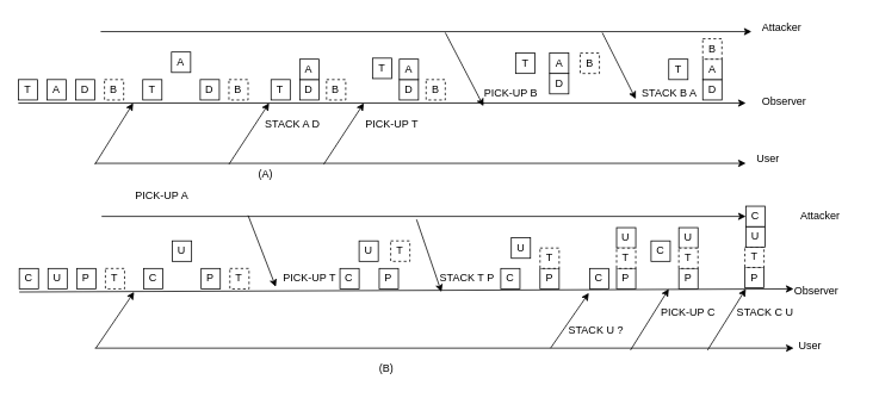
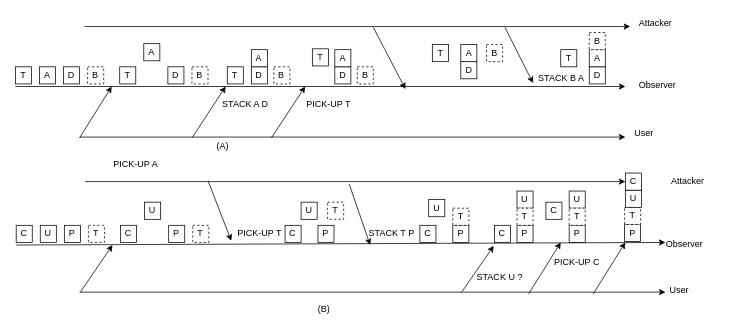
  <mxCell id="0" />
  <mxCell id="1" parent="0" />
  <mxCell id="2" value="" style="group" vertex="1" connectable="0" parent="1"><mxGeometry x="20" y="20" width="940" height="403" as="geometry" /></mxCell>
  <mxCell id="3" value="T" style="rounded=0;whiteSpace=wrap;html=1;" parent="2" vertex="1"><mxGeometry y="68.499" width="21.388" height="22.833" as="geometry" /></mxCell>
  <mxCell id="4" value="" style="endArrow=classic;html=1;" parent="2" edge="1"><mxGeometry width="50" height="50" relative="1" as="geometry"><mxPoint y="94.756" as="sourcePoint" /><mxPoint x="812.742" y="94.756" as="targetPoint" /></mxGeometry></mxCell>
  <mxCell id="5" value="A" style="rounded=0;whiteSpace=wrap;html=1;" parent="2" vertex="1"><mxGeometry x="32.082" y="68.499" width="21.388" height="22.833" as="geometry" /></mxCell>
  <mxCell id="6" value="D" style="rounded=0;whiteSpace=wrap;html=1;" parent="2" vertex="1"><mxGeometry x="64.164" y="68.499" width="21.388" height="22.833" as="geometry" /></mxCell>
  <mxCell id="7" value="B" style="rounded=0;whiteSpace=wrap;html=1;dashed=1;" parent="2" vertex="1"><mxGeometry x="96.246" y="68.499" width="21.388" height="22.833" as="geometry" /></mxCell>
  <mxCell id="8" value="Observer" style="text;html=1;resizable=0;points=[];autosize=1;align=left;verticalAlign=top;spacingTop=-4;" parent="2" vertex="1"><mxGeometry x="828.783" y="83.34" width="70" height="20" as="geometry" /></mxCell>
  <mxCell id="9" value="" style="endArrow=classic;html=1;" parent="2" edge="1"><mxGeometry width="50" height="50" relative="1" as="geometry"><mxPoint x="85.552" y="162.113" as="sourcePoint" /><mxPoint x="812.742" y="162.113" as="targetPoint" /></mxGeometry></mxCell>
  <mxCell id="10" value="User" style="text;html=1;resizable=0;points=[];autosize=1;align=left;verticalAlign=top;spacingTop=-4;" parent="2" vertex="1"><mxGeometry x="823.436" y="147.272" width="40" height="20" as="geometry" /></mxCell>
  <mxCell id="11" value="Attacker" style="text;html=1;resizable=0;points=[];autosize=1;align=left;verticalAlign=top;spacingTop=-4;" parent="2" vertex="1"><mxGeometry x="828.783" width="60" height="20" as="geometry" /></mxCell>
  <mxCell id="12" value="" style="endArrow=classic;html=1;" parent="2" edge="1"><mxGeometry width="50" height="50" relative="1" as="geometry"><mxPoint x="85.552" y="163.255" as="sourcePoint" /><mxPoint x="128.328" y="94.756" as="targetPoint" /></mxGeometry></mxCell>
  <mxCell id="13" value="PICK-UP A" style="text;html=1;strokeColor=none;fillColor=none;align=center;verticalAlign=middle;whiteSpace=wrap;rounded=0;dashed=1;" parent="2" vertex="1"><mxGeometry x="122.981" y="186.173" width="74.858" height="22.833" as="geometry" /></mxCell>
  <mxCell id="14" value="T" style="rounded=0;whiteSpace=wrap;html=1;" parent="2" vertex="1"><mxGeometry x="139.022" y="68.499" width="21.388" height="22.833" as="geometry" /></mxCell>
  <mxCell id="15" value="A" style="rounded=0;whiteSpace=wrap;html=1;" parent="2" vertex="1"><mxGeometry x="171.104" y="37.674" width="21.388" height="22.833" as="geometry" /></mxCell>
  <mxCell id="16" value="D" style="rounded=0;whiteSpace=wrap;html=1;" parent="2" vertex="1"><mxGeometry x="203.185" y="68.499" width="21.388" height="22.833" as="geometry" /></mxCell>
  <mxCell id="17" value="B" style="rounded=0;whiteSpace=wrap;html=1;dashed=1;" parent="2" vertex="1"><mxGeometry x="235.267" y="68.499" width="21.388" height="22.833" as="geometry" /></mxCell>
  <mxCell id="18" value="" style="endArrow=classic;html=1;" parent="2" edge="1"><mxGeometry width="50" height="50" relative="1" as="geometry"><mxPoint x="235.267" y="163.255" as="sourcePoint" /><mxPoint x="280.182" y="94.756" as="targetPoint" /></mxGeometry></mxCell>
  <mxCell id="19" value="STACK A D" style="text;html=1;strokeColor=none;fillColor=none;align=center;verticalAlign=middle;whiteSpace=wrap;rounded=0;dashed=1;" parent="2" vertex="1"><mxGeometry x="269.488" y="106.173" width="74.858" height="22.833" as="geometry" /></mxCell>
  <mxCell id="20" value="T" style="rounded=0;whiteSpace=wrap;html=1;" parent="2" vertex="1"><mxGeometry x="282.321" y="68.499" width="21.388" height="22.833" as="geometry" /></mxCell>
  <mxCell id="21" value="D" style="rounded=0;whiteSpace=wrap;html=1;" parent="2" vertex="1"><mxGeometry x="314.403" y="68.499" width="21.388" height="22.833" as="geometry" /></mxCell>
  <mxCell id="22" value="A" style="rounded=0;whiteSpace=wrap;html=1;" parent="2" vertex="1"><mxGeometry x="314.403" y="45.666" width="21.388" height="22.833" as="geometry" /></mxCell>
  <mxCell id="23" value="B" style="rounded=0;whiteSpace=wrap;html=1;dashed=1;" parent="2" vertex="1"><mxGeometry x="344.346" y="68.499" width="21.388" height="22.833" as="geometry" /></mxCell>
  <mxCell id="24" value="D" style="rounded=0;whiteSpace=wrap;html=1;" parent="2" vertex="1"><mxGeometry x="425.62" y="68.499" width="21.388" height="22.833" as="geometry" /></mxCell>
  <mxCell id="25" value="A" style="rounded=0;whiteSpace=wrap;html=1;" parent="2" vertex="1"><mxGeometry x="425.62" y="45.666" width="21.388" height="22.833" as="geometry" /></mxCell>
  <mxCell id="26" value="B" style="rounded=0;whiteSpace=wrap;html=1;dashed=1;" parent="2" vertex="1"><mxGeometry x="455.563" y="68.499" width="21.388" height="22.833" as="geometry" /></mxCell>
  <mxCell id="27" value="" style="endArrow=classic;html=1;" parent="2" edge="1"><mxGeometry width="50" height="50" relative="1" as="geometry"><mxPoint x="341.138" y="163.255" as="sourcePoint" /><mxPoint x="386.052" y="94.756" as="targetPoint" /></mxGeometry></mxCell>
  <mxCell id="28" value="PICK-UP T" style="text;html=1;strokeColor=none;fillColor=none;align=center;verticalAlign=middle;whiteSpace=wrap;rounded=0;dashed=1;" parent="2" vertex="1"><mxGeometry x="379.636" y="106.173" width="74.858" height="22.833" as="geometry" /></mxCell>
  <mxCell id="29" value="" style="endArrow=classic;html=1;" parent="2" edge="1"><mxGeometry width="50" height="50" relative="1" as="geometry"><mxPoint x="476.951" y="15.983" as="sourcePoint" /><mxPoint x="519.727" y="98.181" as="targetPoint" /></mxGeometry></mxCell>
  <mxCell id="30" value="T" style="rounded=0;whiteSpace=wrap;html=1;" parent="2" vertex="1"><mxGeometry x="555.552" y="38.816" width="21.388" height="22.833" as="geometry" /></mxCell>
  <mxCell id="31" value="D" style="rounded=0;whiteSpace=wrap;html=1;" parent="2" vertex="1"><mxGeometry x="593.515" y="61.649" width="21.388" height="22.833" as="geometry" /></mxCell>
  <mxCell id="32" value="A" style="rounded=0;whiteSpace=wrap;html=1;" parent="2" vertex="1"><mxGeometry x="593.515" y="38.816" width="21.388" height="22.833" as="geometry" /></mxCell>
  <mxCell id="33" value="B" style="rounded=0;whiteSpace=wrap;html=1;dashed=1;" parent="2" vertex="1"><mxGeometry x="627.736" y="38.816" width="21.388" height="22.833" as="geometry" /></mxCell>
- <mxCell id="34" value="PICK-UP B" style="text;html=1;strokeColor=none;fillColor=none;align=center;verticalAlign=middle;whiteSpace=wrap;rounded=0;dashed=1;" parent="2" vertex="1"><mxGeometry x="513.311" y="73.065" width="74.858" height="22.833" as="geometry" /></mxCell>
  <mxCell id="35" value="T" style="rounded=0;whiteSpace=wrap;html=1;" parent="2" vertex="1"><mxGeometry x="395.677" y="44.524" width="21.388" height="22.833" as="geometry" /></mxCell>
  <mxCell id="36" value="T" style="rounded=0;whiteSpace=wrap;html=1;" parent="2" vertex="1"><mxGeometry x="726.655" y="45.666" width="21.388" height="22.833" as="geometry" /></mxCell>
  <mxCell id="37" value="D" style="rounded=0;whiteSpace=wrap;html=1;" parent="2" vertex="1"><mxGeometry x="764.619" y="68.499" width="21.388" height="22.833" as="geometry" /></mxCell>
  <mxCell id="38" value="A" style="rounded=0;whiteSpace=wrap;html=1;" parent="2" vertex="1"><mxGeometry x="764.619" y="45.666" width="21.388" height="22.833" as="geometry" /></mxCell>
  <mxCell id="39" value="B" style="rounded=0;whiteSpace=wrap;html=1;dashed=1;" parent="2" vertex="1"><mxGeometry x="764.619" y="22.833" width="21.388" height="22.833" as="geometry" /></mxCell>
  <mxCell id="40" value="" style="endArrow=classic;html=1;" parent="2" edge="1"><mxGeometry width="50" height="50" relative="1" as="geometry"><mxPoint x="91.968" y="14.841" as="sourcePoint" /><mxPoint x="819.158" y="14.841" as="targetPoint" /></mxGeometry></mxCell>
  <mxCell id="41" value="" style="endArrow=classic;html=1;entryX=0;entryY=0.75;entryDx=0;entryDy=0;" parent="2" edge="1" target="42"><mxGeometry width="50" height="50" relative="1" as="geometry"><mxPoint x="652.332" y="15.983" as="sourcePoint" /><mxPoint x="661.957" y="97.04" as="targetPoint" /></mxGeometry></mxCell>
  <mxCell id="42" value="STACK B A" style="text;html=1;strokeColor=none;fillColor=none;align=center;verticalAlign=middle;whiteSpace=wrap;rounded=0;dashed=1;" parent="2" vertex="1"><mxGeometry x="689.761" y="73.065" width="74.858" height="22.833" as="geometry" /></mxCell>
  <mxCell id="43" value="C" style="rounded=0;whiteSpace=wrap;html=1;" parent="2" vertex="1"><mxGeometry x="1.069" y="279.703" width="21.388" height="22.833" as="geometry" /></mxCell>
  <mxCell id="44" value="" style="endArrow=classic;html=1;entryX=0.014;entryY=0.4;entryDx=0;entryDy=0;entryPerimeter=0;" parent="2" target="63" edge="1"><mxGeometry width="50" height="50" relative="1" as="geometry"><mxPoint x="1.069" y="305.96" as="sourcePoint" /><mxPoint x="813.811" y="305.96" as="targetPoint" /></mxGeometry></mxCell>
  <mxCell id="45" value="U" style="rounded=0;whiteSpace=wrap;html=1;" parent="2" vertex="1"><mxGeometry x="33.151" y="279.703" width="21.388" height="22.833" as="geometry" /></mxCell>
  <mxCell id="46" value="P" style="rounded=0;whiteSpace=wrap;html=1;" parent="2" vertex="1"><mxGeometry x="65.233" y="279.703" width="21.388" height="22.833" as="geometry" /></mxCell>
  <mxCell id="47" value="T" style="rounded=0;whiteSpace=wrap;html=1;dashed=1;" parent="2" vertex="1"><mxGeometry x="97.315" y="279.703" width="21.388" height="22.833" as="geometry" /></mxCell>
  <mxCell id="48" value="" style="endArrow=classic;html=1;" parent="2" edge="1"><mxGeometry width="50" height="50" relative="1" as="geometry"><mxPoint x="85.552" y="368.751" as="sourcePoint" /><mxPoint x="866.212" y="368.751" as="targetPoint" /></mxGeometry></mxCell>
  <mxCell id="49" value="User" style="text;html=1;resizable=0;points=[];autosize=1;align=left;verticalAlign=top;spacingTop=-4;" parent="2" vertex="1"><mxGeometry x="870.489" y="357.334" width="40" height="20" as="geometry" /></mxCell>
  <mxCell id="50" value="Attacker" style="text;html=1;resizable=0;points=[];autosize=1;align=left;verticalAlign=top;spacingTop=-4;" parent="2" vertex="1"><mxGeometry x="871.559" y="211.204" width="60" height="20" as="geometry" /></mxCell>
  <mxCell id="51" value="" style="endArrow=classic;html=1;" parent="2" edge="1"><mxGeometry width="50" height="50" relative="1" as="geometry"><mxPoint x="86.621" y="368.751" as="sourcePoint" /><mxPoint x="129.397" y="305.96" as="targetPoint" /></mxGeometry></mxCell>
  <mxCell id="52" value="C" style="rounded=0;whiteSpace=wrap;html=1;" parent="2" vertex="1"><mxGeometry x="140.091" y="279.703" width="21.388" height="22.833" as="geometry" /></mxCell>
  <mxCell id="53" value="U" style="rounded=0;whiteSpace=wrap;html=1;" parent="2" vertex="1"><mxGeometry x="172.173" y="248.878" width="21.388" height="22.833" as="geometry" /></mxCell>
  <mxCell id="54" value="P" style="rounded=0;whiteSpace=wrap;html=1;" parent="2" vertex="1"><mxGeometry x="204.255" y="279.703" width="21.388" height="22.833" as="geometry" /></mxCell>
  <mxCell id="55" value="T" style="rounded=0;whiteSpace=wrap;html=1;dashed=1;" parent="2" vertex="1"><mxGeometry x="236.337" y="279.703" width="21.388" height="22.833" as="geometry" /></mxCell>
  <mxCell id="56" value="PICK-UP T" style="text;html=1;strokeColor=none;fillColor=none;align=center;verticalAlign=middle;whiteSpace=wrap;rounded=0;dashed=1;" parent="2" vertex="1"><mxGeometry x="287.668" y="279.703" width="74.858" height="22.833" as="geometry" /></mxCell>
  <mxCell id="57" value="C" style="rounded=0;whiteSpace=wrap;html=1;" parent="2" vertex="1"><mxGeometry x="359.317" y="279.703" width="21.388" height="22.833" as="geometry" /></mxCell>
  <mxCell id="58" value="P" style="rounded=0;whiteSpace=wrap;html=1;" parent="2" vertex="1"><mxGeometry x="403.163" y="279.703" width="21.388" height="22.833" as="geometry" /></mxCell>
  <mxCell id="59" value="U" style="rounded=0;whiteSpace=wrap;html=1;" parent="2" vertex="1"><mxGeometry x="380.705" y="248.878" width="21.388" height="22.833" as="geometry" /></mxCell>
  <mxCell id="60" value="T" style="rounded=0;whiteSpace=wrap;html=1;dashed=1;" parent="2" vertex="1"><mxGeometry x="415.995" y="248.878" width="21.388" height="22.833" as="geometry" /></mxCell>
  <mxCell id="61" value="(A)" style="text;html=1;strokeColor=none;fillColor=none;align=center;verticalAlign=middle;whiteSpace=wrap;rounded=0;dashed=1;" parent="2" vertex="1"><mxGeometry x="255.33" y="163.255" width="42.776" height="22.833" as="geometry" /></mxCell>
  <mxCell id="62" value="(B)" style="text;html=1;strokeColor=none;fillColor=none;align=center;verticalAlign=middle;whiteSpace=wrap;rounded=0;dashed=1;" parent="2" vertex="1"><mxGeometry x="390.33" y="380.167" width="42.776" height="22.833" as="geometry" /></mxCell>
  <mxCell id="63" value="Observer" style="text;html=1;resizable=0;points=[];autosize=1;align=left;verticalAlign=top;spacingTop=-4;" parent="2" vertex="1"><mxGeometry x="865.142" y="294.544" width="70" height="20" as="geometry" /></mxCell>
  <mxCell id="64" value="" style="endArrow=classic;html=1;" parent="2" edge="1"><mxGeometry width="50" height="50" relative="1" as="geometry"><mxPoint x="256.655" y="220.337" as="sourcePoint" /><mxPoint x="287.668" y="300.252" as="targetPoint" /></mxGeometry></mxCell>
  <mxCell id="65" value="STACK T P" style="text;html=1;strokeColor=none;fillColor=none;align=center;verticalAlign=middle;whiteSpace=wrap;rounded=0;dashed=1;" parent="2" vertex="1"><mxGeometry x="464.118" y="279.703" width="74.858" height="22.833" as="geometry" /></mxCell>
  <mxCell id="66" value="C" style="rounded=0;whiteSpace=wrap;html=1;" parent="2" vertex="1"><mxGeometry x="538.976" y="279.703" width="21.388" height="22.833" as="geometry" /></mxCell>
  <mxCell id="67" value="P" style="rounded=0;whiteSpace=wrap;html=1;" parent="2" vertex="1"><mxGeometry x="582.821" y="279.703" width="21.388" height="22.833" as="geometry" /></mxCell>
  <mxCell id="68" value="U" style="rounded=0;whiteSpace=wrap;html=1;" parent="2" vertex="1"><mxGeometry x="550.739" y="245.453" width="21.388" height="22.833" as="geometry" /></mxCell>
  <mxCell id="69" value="T" style="rounded=0;whiteSpace=wrap;html=1;dashed=1;" parent="2" vertex="1"><mxGeometry x="582.821" y="256.87" width="21.388" height="22.833" as="geometry" /></mxCell>
  <mxCell id="70" value="" style="endArrow=classic;html=1;entryX=0.029;entryY=1.15;entryDx=0;entryDy=0;entryPerimeter=0;" parent="2" edge="1"><mxGeometry width="50" height="50" relative="1" as="geometry"><mxPoint x="444.869" y="224.904" as="sourcePoint" /><mxPoint x="472.706" y="305.96" as="targetPoint" /></mxGeometry></mxCell>
  <mxCell id="71" value="C" style="rounded=0;whiteSpace=wrap;html=1;" parent="2" vertex="1"><mxGeometry x="638.43" y="279.703" width="21.388" height="22.833" as="geometry" /></mxCell>
  <mxCell id="72" value="P" style="rounded=0;whiteSpace=wrap;html=1;" parent="2" vertex="1"><mxGeometry x="668.373" y="279.703" width="21.388" height="22.833" as="geometry" /></mxCell>
  <mxCell id="73" value="U" style="rounded=0;whiteSpace=wrap;html=1;" parent="2" vertex="1"><mxGeometry x="668.373" y="234.037" width="21.388" height="22.833" as="geometry" /></mxCell>
  <mxCell id="74" value="T" style="rounded=0;whiteSpace=wrap;html=1;dashed=1;" parent="2" vertex="1"><mxGeometry x="668.373" y="256.87" width="21.388" height="22.833" as="geometry" /></mxCell>
  <mxCell id="75" value="" style="endArrow=classic;html=1;" parent="2" edge="1"><mxGeometry width="50" height="50" relative="1" as="geometry"><mxPoint x="594.585" y="368.751" as="sourcePoint" /><mxPoint x="637.361" y="307.102" as="targetPoint" /></mxGeometry></mxCell>
  <mxCell id="76" value="STACK U ?" style="text;html=1;strokeColor=none;fillColor=none;align=center;verticalAlign=middle;whiteSpace=wrap;rounded=0;dashed=1;" parent="2" vertex="1"><mxGeometry x="607.736" y="337.377" width="74.858" height="22.833" as="geometry" /></mxCell>
  <mxCell id="77" value="C" style="rounded=0;whiteSpace=wrap;html=1;" parent="2" vertex="1"><mxGeometry x="706.871" y="248.878" width="21.388" height="22.833" as="geometry" /></mxCell>
  <mxCell id="78" value="P" style="rounded=0;whiteSpace=wrap;html=1;" parent="2" vertex="1"><mxGeometry x="737.884" y="279.703" width="21.388" height="22.833" as="geometry" /></mxCell>
  <mxCell id="79" value="U" style="rounded=0;whiteSpace=wrap;html=1;" parent="2" vertex="1"><mxGeometry x="737.884" y="234.037" width="21.388" height="22.833" as="geometry" /></mxCell>
  <mxCell id="80" value="T" style="rounded=0;whiteSpace=wrap;html=1;dashed=1;" parent="2" vertex="1"><mxGeometry x="737.884" y="256.87" width="21.388" height="22.833" as="geometry" /></mxCell>
  <mxCell id="81" value="" style="endArrow=classic;html=1;" parent="2" edge="1"><mxGeometry width="50" height="50" relative="1" as="geometry"><mxPoint x="683.879" y="371.034" as="sourcePoint" /><mxPoint x="726.655" y="302.535" as="targetPoint" /></mxGeometry></mxCell>
  <mxCell id="82" value="PICK-UP C" style="text;html=1;strokeColor=none;fillColor=none;align=center;verticalAlign=middle;whiteSpace=wrap;rounded=0;dashed=1;" parent="2" vertex="1"><mxGeometry x="711.149" y="317.377" width="74.858" height="22.833" as="geometry" /></mxCell>
  <mxCell id="83" value="" style="endArrow=classic;html=1;" parent="2" edge="1"><mxGeometry width="50" height="50" relative="1" as="geometry"><mxPoint x="769.966" y="371.034" as="sourcePoint" /><mxPoint x="812.742" y="302.535" as="targetPoint" /></mxGeometry></mxCell>
- <mxCell id="84" value="STACK C U" style="text;html=1;strokeColor=none;fillColor=none;align=center;verticalAlign=middle;whiteSpace=wrap;rounded=0;dashed=1;" parent="2" vertex="1"><mxGeometry x="796.701" y="317.377" width="74.858" height="22.833" as="geometry" /></mxCell>
  <mxCell id="85" value="P" style="rounded=0;whiteSpace=wrap;html=1;" parent="2" vertex="1"><mxGeometry x="811.672" y="278.561" width="21.388" height="22.833" as="geometry" /></mxCell>
  <mxCell id="86" value="T" style="rounded=0;whiteSpace=wrap;html=1;dashed=1;" parent="2" vertex="1"><mxGeometry x="811.672" y="255.728" width="21.388" height="22.833" as="geometry" /></mxCell>
  <mxCell id="87" value="U" style="rounded=0;whiteSpace=wrap;html=1;" parent="2" vertex="1"><mxGeometry x="812.742" y="232.895" width="21.388" height="22.833" as="geometry" /></mxCell>
  <mxCell id="88" value="C" style="rounded=0;whiteSpace=wrap;html=1;" parent="2" vertex="1"><mxGeometry x="812.742" y="210.062" width="21.388" height="22.833" as="geometry" /></mxCell>
  <mxCell id="89" value="" style="endArrow=classic;html=1;" parent="2" target="88" edge="1"><mxGeometry width="50" height="50" relative="1" as="geometry"><mxPoint x="93.038" y="221.479" as="sourcePoint" /><mxPoint x="866.212" y="226.045" as="targetPoint" /></mxGeometry></mxCell>
